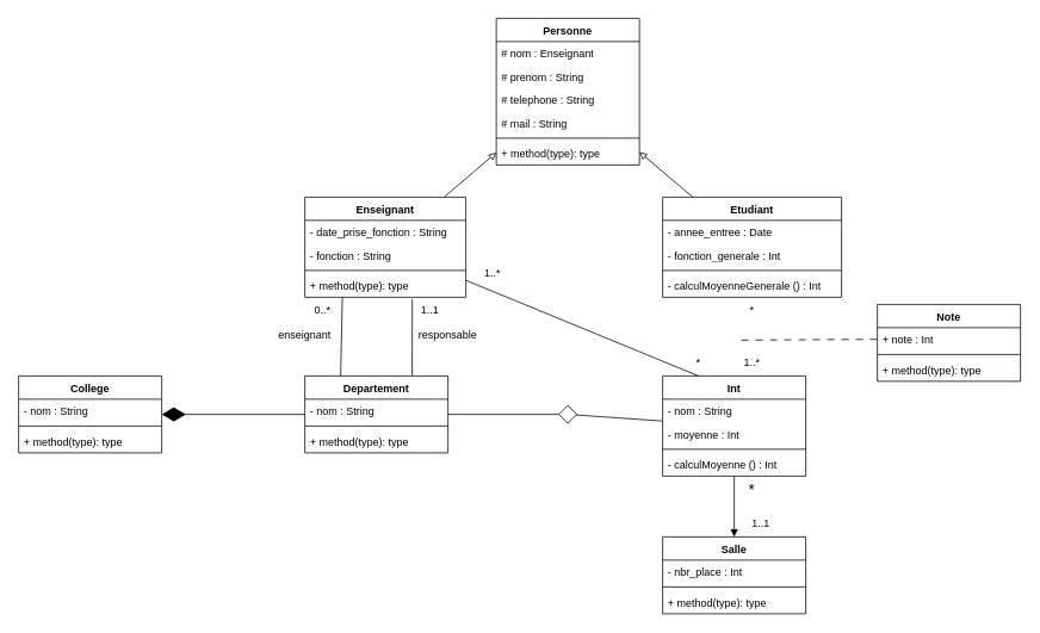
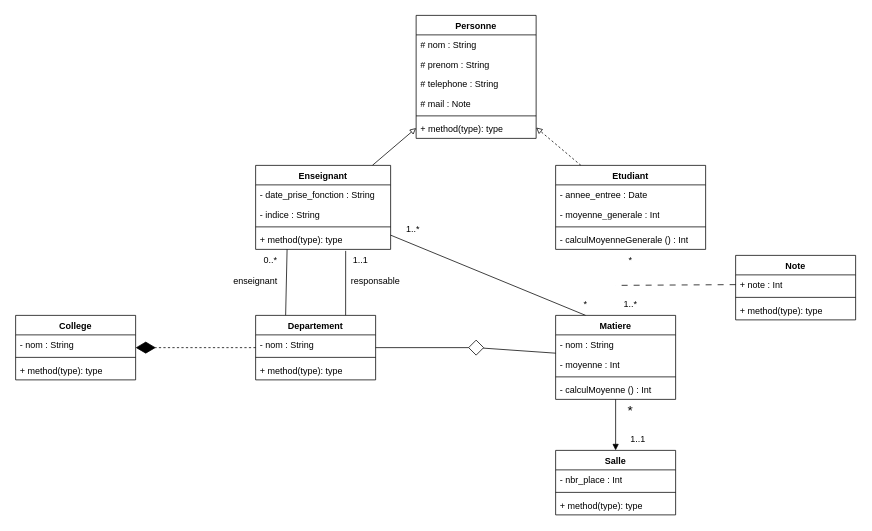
  <mxCell id="0" />
  <mxCell id="1" parent="0" />
  <mxCell id="2" value="College" style="swimlane;fontStyle=1;align=center;verticalAlign=top;childLayout=stackLayout;horizontal=1;startSize=26;horizontalStack=0;resizeParent=1;resizeParentMax=0;resizeLast=0;collapsible=1;marginBottom=0;whiteSpace=wrap;html=1;" parent="1" vertex="1"><mxGeometry x="20" y="420" width="160" height="86" as="geometry" /></mxCell>
  <mxCell id="3" value="- nom : String" style="text;strokeColor=none;fillColor=none;align=left;verticalAlign=top;spacingLeft=4;spacingRight=4;overflow=hidden;rotatable=0;points=[[0,0.5],[1,0.5]];portConstraint=eastwest;whiteSpace=wrap;html=1;" parent="2" vertex="1"><mxGeometry y="26" width="160" height="26" as="geometry" /></mxCell>
  <mxCell id="4" value="" style="line;strokeWidth=1;fillColor=none;align=left;verticalAlign=middle;spacingTop=-1;spacingLeft=3;spacingRight=3;rotatable=0;labelPosition=right;points=[];portConstraint=eastwest;strokeColor=inherit;" parent="2" vertex="1"><mxGeometry y="52" width="160" height="8" as="geometry" /></mxCell>
  <mxCell id="5" value="+ method(type): type" style="text;strokeColor=none;fillColor=none;align=left;verticalAlign=top;spacingLeft=4;spacingRight=4;overflow=hidden;rotatable=0;points=[[0,0.5],[1,0.5]];portConstraint=eastwest;whiteSpace=wrap;html=1;" parent="2" vertex="1"><mxGeometry y="60" width="160" height="26" as="geometry" /></mxCell>
  <mxCell id="6" style="rounded=0;orthogonalLoop=1;jettySize=auto;html=1;endArrow=block;endFill=0;" parent="1" source="8" target="19" edge="1"><mxGeometry relative="1" as="geometry" /></mxCell>
  <mxCell id="7" style="rounded=0;orthogonalLoop=1;jettySize=auto;html=1;entryX=0.25;entryY=0;entryDx=0;entryDy=0;endArrow=none;startFill=0;exitX=0.233;exitY=1;exitDx=0;exitDy=0;exitPerimeter=0;" parent="1" source="12" target="31" edge="1"><mxGeometry relative="1" as="geometry" /></mxCell>
  <mxCell id="8" value="Enseignant" style="swimlane;fontStyle=1;align=center;verticalAlign=top;childLayout=stackLayout;horizontal=1;startSize=26;horizontalStack=0;resizeParent=1;resizeParentMax=0;resizeLast=0;collapsible=1;marginBottom=0;whiteSpace=wrap;html=1;" parent="1" vertex="1"><mxGeometry x="340" y="220" width="180" height="112" as="geometry" /></mxCell>
  <mxCell id="9" value="- date_prise_fonction : String" style="text;strokeColor=none;fillColor=none;align=left;verticalAlign=top;spacingLeft=4;spacingRight=4;overflow=hidden;rotatable=0;points=[[0,0.5],[1,0.5]];portConstraint=eastwest;whiteSpace=wrap;html=1;" parent="8" vertex="1"><mxGeometry y="26" width="180" height="26" as="geometry" /></mxCell>
- <mxCell id="10" value="- fonction : String&amp;nbsp;" style="text;strokeColor=none;fillColor=none;align=left;verticalAlign=top;spacingLeft=4;spacingRight=4;overflow=hidden;rotatable=0;points=[[0,0.5],[1,0.5]];portConstraint=eastwest;whiteSpace=wrap;html=1;" parent="8" vertex="1"><mxGeometry y="52" width="180" height="26" as="geometry" /></mxCell>
+ <mxCell id="10" value="- indice : String&amp;nbsp;" style="text;strokeColor=none;fillColor=none;align=left;verticalAlign=top;spacingLeft=4;spacingRight=4;overflow=hidden;rotatable=0;points=[[0,0.5],[1,0.5]];portConstraint=eastwest;whiteSpace=wrap;html=1;" parent="8" vertex="1"><mxGeometry y="52" width="180" height="26" as="geometry" /></mxCell>
  <mxCell id="11" value="" style="line;strokeWidth=1;fillColor=none;align=left;verticalAlign=middle;spacingTop=-1;spacingLeft=3;spacingRight=3;rotatable=0;labelPosition=right;points=[];portConstraint=eastwest;strokeColor=inherit;" parent="8" vertex="1"><mxGeometry y="78" width="180" height="8" as="geometry" /></mxCell>
  <mxCell id="12" value="+ method(type): type" style="text;strokeColor=none;fillColor=none;align=left;verticalAlign=top;spacingLeft=4;spacingRight=4;overflow=hidden;rotatable=0;points=[[0,0.5],[1,0.5]];portConstraint=eastwest;whiteSpace=wrap;html=1;" parent="8" vertex="1"><mxGeometry y="86" width="180" height="26" as="geometry" /></mxCell>
- <mxCell id="13" style="rounded=0;orthogonalLoop=1;jettySize=auto;html=1;endArrow=block;endFill=0;" parent="1" source="14" target="19" edge="1"><mxGeometry relative="1" as="geometry" /></mxCell>
+ <mxCell id="13" style="rounded=0;orthogonalLoop=1;jettySize=auto;html=1;endArrow=block;endFill=0;dashed=1;" parent="1" source="14" target="19" edge="1"><mxGeometry relative="1" as="geometry" /></mxCell>
  <mxCell id="14" value="Etudiant" style="swimlane;fontStyle=1;align=center;verticalAlign=top;childLayout=stackLayout;horizontal=1;startSize=26;horizontalStack=0;resizeParent=1;resizeParentMax=0;resizeLast=0;collapsible=1;marginBottom=0;whiteSpace=wrap;html=1;" parent="1" vertex="1"><mxGeometry y="220" width="200" height="112" as="geometry" x="740" /></mxCell>
  <mxCell id="15" value="- annee_entree : Date" style="text;strokeColor=none;fillColor=none;align=left;verticalAlign=top;spacingLeft=4;spacingRight=4;overflow=hidden;rotatable=0;points=[[0,0.5],[1,0.5]];portConstraint=eastwest;whiteSpace=wrap;html=1;" parent="14" vertex="1"><mxGeometry y="26" width="200" height="26" as="geometry" /></mxCell>
- <mxCell id="16" value="- fonction_generale : Int" style="text;strokeColor=none;fillColor=none;align=left;verticalAlign=top;spacingLeft=4;spacingRight=4;overflow=hidden;rotatable=0;points=[[0,0.5],[1,0.5]];portConstraint=eastwest;whiteSpace=wrap;html=1;" parent="14" vertex="1"><mxGeometry y="52" width="200" height="26" as="geometry" /></mxCell>
+ <mxCell id="16" value="- moyenne_generale : Int" style="text;strokeColor=none;fillColor=none;align=left;verticalAlign=top;spacingLeft=4;spacingRight=4;overflow=hidden;rotatable=0;points=[[0,0.5],[1,0.5]];portConstraint=eastwest;whiteSpace=wrap;html=1;" parent="14" vertex="1"><mxGeometry y="52" width="200" height="26" as="geometry" /></mxCell>
  <mxCell id="17" value="" style="line;strokeWidth=1;fillColor=none;align=left;verticalAlign=middle;spacingTop=-1;spacingLeft=3;spacingRight=3;rotatable=0;labelPosition=right;points=[];portConstraint=eastwest;strokeColor=inherit;" parent="14" vertex="1"><mxGeometry y="78" width="200" height="8" as="geometry" /></mxCell>
  <mxCell id="18" value="- calculMoyenneGenerale () : Int" style="text;strokeColor=none;fillColor=none;align=left;verticalAlign=top;spacingLeft=4;spacingRight=4;overflow=hidden;rotatable=0;points=[[0,0.5],[1,0.5]];portConstraint=eastwest;whiteSpace=wrap;html=1;" parent="14" vertex="1"><mxGeometry y="86" width="200" height="26" as="geometry" /></mxCell>
  <mxCell id="19" value="Personne" style="swimlane;fontStyle=1;align=center;verticalAlign=top;childLayout=stackLayout;horizontal=1;startSize=26;horizontalStack=0;resizeParent=1;resizeParentMax=0;resizeLast=0;collapsible=1;marginBottom=0;whiteSpace=wrap;html=1;" parent="1" vertex="1"><mxGeometry x="554" y="20" width="160" height="164" as="geometry" /></mxCell>
- <mxCell id="20" value="# nom : Enseignant" style="text;strokeColor=none;fillColor=none;align=left;verticalAlign=top;spacingLeft=4;spacingRight=4;overflow=hidden;rotatable=0;points=[[0,0.5],[1,0.5]];portConstraint=eastwest;whiteSpace=wrap;html=1;" parent="19" vertex="1"><mxGeometry y="26" width="160" height="26" as="geometry" /></mxCell>
+ <mxCell id="20" value="# nom : String" style="text;strokeColor=none;fillColor=none;align=left;verticalAlign=top;spacingLeft=4;spacingRight=4;overflow=hidden;rotatable=0;points=[[0,0.5],[1,0.5]];portConstraint=eastwest;whiteSpace=wrap;html=1;" parent="19" vertex="1"><mxGeometry y="26" width="160" height="26" as="geometry" /></mxCell>
  <mxCell id="21" value="# prenom : String" style="text;strokeColor=none;fillColor=none;align=left;verticalAlign=top;spacingLeft=4;spacingRight=4;overflow=hidden;rotatable=0;points=[[0,0.5],[1,0.5]];portConstraint=eastwest;whiteSpace=wrap;html=1;" parent="19" vertex="1"><mxGeometry y="52" width="160" height="26" as="geometry" /></mxCell>
  <mxCell id="22" value="# telephone : String" style="text;strokeColor=none;fillColor=none;align=left;verticalAlign=top;spacingLeft=4;spacingRight=4;overflow=hidden;rotatable=0;points=[[0,0.5],[1,0.5]];portConstraint=eastwest;whiteSpace=wrap;html=1;" parent="19" vertex="1"><mxGeometry y="78" width="160" height="26" as="geometry" /></mxCell>
- <mxCell id="23" value="# mail : String" style="text;strokeColor=none;fillColor=none;align=left;verticalAlign=top;spacingLeft=4;spacingRight=4;overflow=hidden;rotatable=0;points=[[0,0.5],[1,0.5]];portConstraint=eastwest;whiteSpace=wrap;html=1;" parent="19" vertex="1"><mxGeometry y="104" width="160" height="26" as="geometry" /></mxCell>
+ <mxCell id="23" value="# mail : Note" style="text;strokeColor=none;fillColor=none;align=left;verticalAlign=top;spacingLeft=4;spacingRight=4;overflow=hidden;rotatable=0;points=[[0,0.5],[1,0.5]];portConstraint=eastwest;whiteSpace=wrap;html=1;" parent="19" vertex="1"><mxGeometry y="104" width="160" height="26" as="geometry" /></mxCell>
  <mxCell id="24" value="" style="line;strokeWidth=1;fillColor=none;align=left;verticalAlign=middle;spacingTop=-1;spacingLeft=3;spacingRight=3;rotatable=0;labelPosition=right;points=[];portConstraint=eastwest;strokeColor=inherit;" parent="19" vertex="1"><mxGeometry y="130" width="160" height="8" as="geometry" /></mxCell>
  <mxCell id="25" value="+ method(type): type" style="text;strokeColor=none;fillColor=none;align=left;verticalAlign=top;spacingLeft=4;spacingRight=4;overflow=hidden;rotatable=0;points=[[0,0.5],[1,0.5]];portConstraint=eastwest;whiteSpace=wrap;html=1;" parent="19" vertex="1"><mxGeometry y="138" width="160" height="26" as="geometry" /></mxCell>
  <mxCell id="26" value="Salle" style="swimlane;fontStyle=1;align=center;verticalAlign=top;childLayout=stackLayout;horizontal=1;startSize=26;horizontalStack=0;resizeParent=1;resizeParentMax=0;resizeLast=0;collapsible=1;marginBottom=0;whiteSpace=wrap;html=1;" parent="1" vertex="1"><mxGeometry y="600" width="160" height="86" as="geometry" x="740" /></mxCell>
  <mxCell id="27" value="- nbr_place : Int" style="text;strokeColor=none;fillColor=none;align=left;verticalAlign=top;spacingLeft=4;spacingRight=4;overflow=hidden;rotatable=0;points=[[0,0.5],[1,0.5]];portConstraint=eastwest;whiteSpace=wrap;html=1;" parent="26" vertex="1"><mxGeometry y="26" width="160" height="26" as="geometry" /></mxCell>
  <mxCell id="28" value="" style="line;strokeWidth=1;fillColor=none;align=left;verticalAlign=middle;spacingTop=-1;spacingLeft=3;spacingRight=3;rotatable=0;labelPosition=right;points=[];portConstraint=eastwest;strokeColor=inherit;" parent="26" vertex="1"><mxGeometry y="52" width="160" height="8" as="geometry" /></mxCell>
  <mxCell id="29" value="+ method(type): type" style="text;strokeColor=none;fillColor=none;align=left;verticalAlign=top;spacingLeft=4;spacingRight=4;overflow=hidden;rotatable=0;points=[[0,0.5],[1,0.5]];portConstraint=eastwest;whiteSpace=wrap;html=1;" parent="26" vertex="1"><mxGeometry y="60" width="160" height="26" as="geometry" /></mxCell>
  <mxCell id="30" style="rounded=0;orthogonalLoop=1;jettySize=auto;html=1;endArrow=none;startFill=0;exitX=0.75;exitY=0;exitDx=0;exitDy=0;entryX=0.667;entryY=1.077;entryDx=0;entryDy=0;entryPerimeter=0;" parent="1" source="31" target="12" edge="1"><mxGeometry relative="1" as="geometry" /></mxCell>
  <mxCell id="31" value="Departement" style="swimlane;fontStyle=1;align=center;verticalAlign=top;childLayout=stackLayout;horizontal=1;startSize=26;horizontalStack=0;resizeParent=1;resizeParentMax=0;resizeLast=0;collapsible=1;marginBottom=0;whiteSpace=wrap;html=1;" parent="1" vertex="1"><mxGeometry x="340" y="420" width="160" height="86" as="geometry" /></mxCell>
  <mxCell id="32" value="- nom : String" style="text;strokeColor=none;fillColor=none;align=left;verticalAlign=top;spacingLeft=4;spacingRight=4;overflow=hidden;rotatable=0;points=[[0,0.5],[1,0.5]];portConstraint=eastwest;whiteSpace=wrap;html=1;" parent="31" vertex="1"><mxGeometry y="26" width="160" height="26" as="geometry" /></mxCell>
  <mxCell id="33" value="" style="line;strokeWidth=1;fillColor=none;align=left;verticalAlign=middle;spacingTop=-1;spacingLeft=3;spacingRight=3;rotatable=0;labelPosition=right;points=[];portConstraint=eastwest;strokeColor=inherit;" parent="31" vertex="1"><mxGeometry y="52" width="160" height="8" as="geometry" /></mxCell>
  <mxCell id="34" value="+ method(type): type" style="text;strokeColor=none;fillColor=none;align=left;verticalAlign=top;spacingLeft=4;spacingRight=4;overflow=hidden;rotatable=0;points=[[0,0.5],[1,0.5]];portConstraint=eastwest;whiteSpace=wrap;html=1;" parent="31" vertex="1"><mxGeometry y="60" width="160" height="26" as="geometry" /></mxCell>
  <mxCell id="35" style="rounded=0;orthogonalLoop=1;jettySize=auto;html=1;endArrow=none;startFill=0;exitX=0.25;exitY=0;exitDx=0;exitDy=0;" parent="1" source="37" target="8" edge="1"><mxGeometry relative="1" as="geometry" /></mxCell>
  <mxCell id="36" style="rounded=0;orthogonalLoop=1;jettySize=auto;html=1;endArrow=block;startFill=0;" parent="1" source="37" target="26" edge="1"><mxGeometry relative="1" as="geometry" /></mxCell>
- <mxCell id="37" value="Int" style="swimlane;fontStyle=1;align=center;verticalAlign=top;childLayout=stackLayout;horizontal=1;startSize=26;horizontalStack=0;resizeParent=1;resizeParentMax=0;resizeLast=0;collapsible=1;marginBottom=0;whiteSpace=wrap;html=1;" parent="1" vertex="1"><mxGeometry y="420" width="160" height="112" as="geometry" x="740" /></mxCell>
+ <mxCell id="37" value="Matiere" style="swimlane;fontStyle=1;align=center;verticalAlign=top;childLayout=stackLayout;horizontal=1;startSize=26;horizontalStack=0;resizeParent=1;resizeParentMax=0;resizeLast=0;collapsible=1;marginBottom=0;whiteSpace=wrap;html=1;" parent="1" vertex="1"><mxGeometry y="420" width="160" height="112" as="geometry" x="740" /></mxCell>
  <mxCell id="38" value="- nom : String" style="text;strokeColor=none;fillColor=none;align=left;verticalAlign=top;spacingLeft=4;spacingRight=4;overflow=hidden;rotatable=0;points=[[0,0.5],[1,0.5]];portConstraint=eastwest;whiteSpace=wrap;html=1;" parent="37" vertex="1"><mxGeometry y="26" width="160" height="26" as="geometry" /></mxCell>
  <mxCell id="39" value="- moyenne : Int" style="text;strokeColor=none;fillColor=none;align=left;verticalAlign=top;spacingLeft=4;spacingRight=4;overflow=hidden;rotatable=0;points=[[0,0.5],[1,0.5]];portConstraint=eastwest;whiteSpace=wrap;html=1;" parent="37" vertex="1"><mxGeometry y="52" width="160" height="26" as="geometry" /></mxCell>
  <mxCell id="40" value="" style="line;strokeWidth=1;fillColor=none;align=left;verticalAlign=middle;spacingTop=-1;spacingLeft=3;spacingRight=3;rotatable=0;labelPosition=right;points=[];portConstraint=eastwest;strokeColor=inherit;" parent="37" vertex="1"><mxGeometry y="78" width="160" height="8" as="geometry" /></mxCell>
  <mxCell id="41" value="- calculMoyenne () : Int&amp;nbsp;" style="text;strokeColor=none;fillColor=none;align=left;verticalAlign=top;spacingLeft=4;spacingRight=4;overflow=hidden;rotatable=0;points=[[0,0.5],[1,0.5]];portConstraint=eastwest;whiteSpace=wrap;html=1;" parent="37" vertex="1"><mxGeometry y="86" width="160" height="26" as="geometry" /></mxCell>
- <mxCell id="42" value="" style="endArrow=diamondThin;endFill=1;endSize=24;html=1;rounded=0;" parent="1" source="31" target="2" edge="1"><mxGeometry width="160" relative="1" as="geometry"><mxPoint x="170" y="400" as="sourcePoint" /><mxPoint x="330" y="400" as="targetPoint" /></mxGeometry></mxCell>
+ <mxCell id="42" value="" style="endArrow=diamondThin;endFill=1;endSize=24;html=1;rounded=0;dashed=1;" parent="1" source="31" target="2" edge="1"><mxGeometry width="160" relative="1" as="geometry"><mxPoint x="170" y="400" as="sourcePoint" /><mxPoint x="330" y="400" as="targetPoint" /></mxGeometry></mxCell>
  <mxCell id="43" value="responsable" style="text;html=1;align=center;verticalAlign=middle;whiteSpace=wrap;rounded=0;" parent="1" vertex="1"><mxGeometry x="470" y="360" width="60" height="30" as="geometry" /></mxCell>
  <mxCell id="44" value="enseignant" style="text;html=1;align=center;verticalAlign=middle;whiteSpace=wrap;rounded=0;" parent="1" vertex="1"><mxGeometry x="310" y="360" width="60" height="30" as="geometry" /></mxCell>
  <mxCell id="45" value="0..*" style="text;html=1;align=center;verticalAlign=middle;whiteSpace=wrap;rounded=0;" parent="1" vertex="1"><mxGeometry x="330" y="332" width="60" height="30" as="geometry" /></mxCell>
  <mxCell id="46" value="1..1" style="text;html=1;align=center;verticalAlign=middle;whiteSpace=wrap;rounded=0;" parent="1" vertex="1"><mxGeometry x="450" y="332" width="60" height="30" as="geometry" /></mxCell>
  <mxCell id="47" value="1..*" style="text;html=1;align=center;verticalAlign=middle;whiteSpace=wrap;rounded=0;" parent="1" vertex="1"><mxGeometry x="810" y="390" width="60" height="30" as="geometry" /></mxCell>
  <mxCell id="48" value="*" style="text;html=1;align=center;verticalAlign=middle;whiteSpace=wrap;rounded=0;" parent="1" vertex="1"><mxGeometry x="810" y="332" width="60" height="30" as="geometry" /></mxCell>
  <mxCell id="49" value="1..*" style="text;html=1;align=center;verticalAlign=middle;whiteSpace=wrap;rounded=0;" parent="1" vertex="1"><mxGeometry x="520" y="290" width="60" height="30" as="geometry" /></mxCell>
  <mxCell id="50" value="*" style="text;html=1;align=center;verticalAlign=middle;whiteSpace=wrap;rounded=0;" parent="1" vertex="1"><mxGeometry x="750" y="390" width="60" height="30" as="geometry" /></mxCell>
  <mxCell id="51" style="rounded=0;orthogonalLoop=1;jettySize=auto;html=1;endArrow=none;startFill=0;" parent="1" source="53" target="37" edge="1"><mxGeometry relative="1" as="geometry" /></mxCell>
  <mxCell id="52" style="rounded=0;orthogonalLoop=1;jettySize=auto;html=1;endArrow=none;startFill=0;" parent="1" source="53" target="31" edge="1"><mxGeometry relative="1" as="geometry" /></mxCell>
  <mxCell id="53" value="" style="rhombus;whiteSpace=wrap;html=1;" parent="1" vertex="1"><mxGeometry x="624" y="453" width="20" height="20" as="geometry" /></mxCell>
  <mxCell id="54" value="&lt;font style=&quot;font-size: 18px;&quot;&gt;*&lt;/font&gt;" style="text;html=1;align=center;verticalAlign=middle;whiteSpace=wrap;rounded=0;" parent="1" vertex="1"><mxGeometry x="810" y="532" width="60" height="30" as="geometry" /></mxCell>
  <mxCell id="55" value="1..1" style="text;html=1;align=center;verticalAlign=middle;whiteSpace=wrap;rounded=0;" parent="1" vertex="1"><mxGeometry x="820" y="570" width="60" height="30" as="geometry" /></mxCell>
  <mxCell id="56" style="rounded=0;orthogonalLoop=1;jettySize=auto;html=1;endArrow=none;startFill=0;dashed=1;dashPattern=8 8;exitX=0;exitY=0.5;exitDx=0;exitDy=0;" parent="1" source="58" edge="1"><mxGeometry relative="1" as="geometry"><mxPoint x="820" y="380" as="targetPoint" /></mxGeometry></mxCell>
  <mxCell id="57" value="Note" style="swimlane;fontStyle=1;align=center;verticalAlign=top;childLayout=stackLayout;horizontal=1;startSize=26;horizontalStack=0;resizeParent=1;resizeParentMax=0;resizeLast=0;collapsible=1;marginBottom=0;whiteSpace=wrap;html=1;" parent="1" vertex="1"><mxGeometry x="980" y="340" width="160" height="86" as="geometry" /></mxCell>
  <mxCell id="58" value="+ note : Int" style="text;strokeColor=none;fillColor=none;align=left;verticalAlign=top;spacingLeft=4;spacingRight=4;overflow=hidden;rotatable=0;points=[[0,0.5],[1,0.5]];portConstraint=eastwest;whiteSpace=wrap;html=1;" parent="57" vertex="1"><mxGeometry y="26" width="160" height="26" as="geometry" /></mxCell>
  <mxCell id="59" value="" style="line;strokeWidth=1;fillColor=none;align=left;verticalAlign=middle;spacingTop=-1;spacingLeft=3;spacingRight=3;rotatable=0;labelPosition=right;points=[];portConstraint=eastwest;strokeColor=inherit;" parent="57" vertex="1"><mxGeometry y="52" width="160" height="8" as="geometry" /></mxCell>
  <mxCell id="60" value="+ method(type): type" style="text;strokeColor=none;fillColor=none;align=left;verticalAlign=top;spacingLeft=4;spacingRight=4;overflow=hidden;rotatable=0;points=[[0,0.5],[1,0.5]];portConstraint=eastwest;whiteSpace=wrap;html=1;" parent="57" vertex="1"><mxGeometry y="60" width="160" height="26" as="geometry" /></mxCell>
